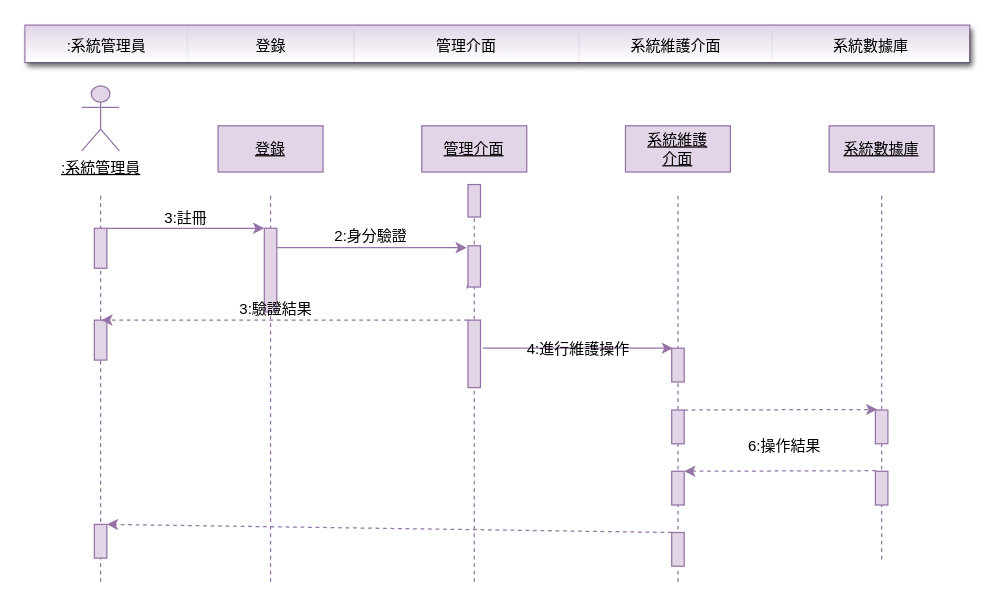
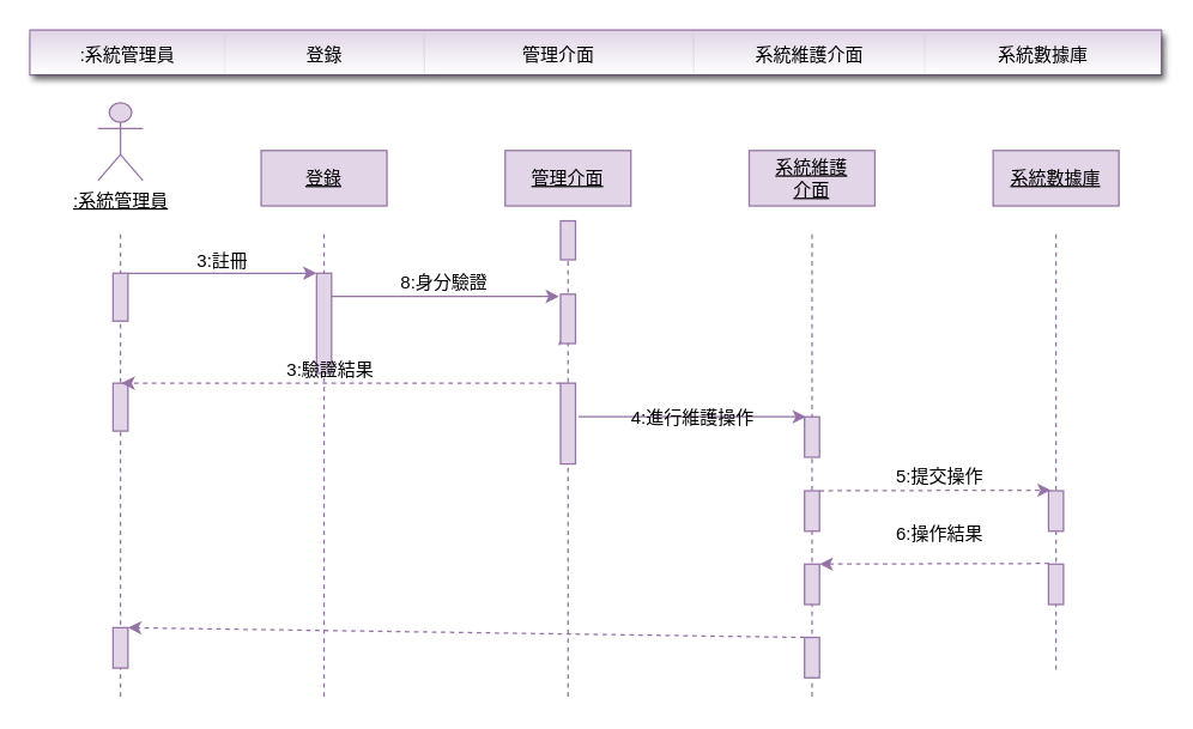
  <mxCell id="0" />
  <mxCell id="1" parent="0" />
  <mxCell id="2" value="" style="line;strokeWidth=1;direction=south;html=1;strokeColor=#9673a6;fillColor=#e1d5e7;dashed=1;labelBackgroundColor=none;" parent="1" vertex="1"><mxGeometry x="700" y="156" width="10" height="291" as="geometry" /></mxCell>
  <mxCell id="3" value="&lt;u&gt;:系統管理員&lt;/u&gt;" style="shape=umlActor;verticalLabelPosition=bottom;verticalAlign=top;html=1;strokeColor=#9673a6;fillColor=#e1d5e7;labelBackgroundColor=none;" parent="1" vertex="1"><mxGeometry x="65" y="68" width="30" height="52" as="geometry" /></mxCell>
  <mxCell id="4" value="&lt;u&gt;登錄&lt;/u&gt;" style="rounded=0;whiteSpace=wrap;html=1;strokeColor=#9673a6;fillColor=#e1d5e7;labelBackgroundColor=none;" parent="1" vertex="1"><mxGeometry x="174" y="100" width="84" height="37" as="geometry" /></mxCell>
  <mxCell id="5" value="&lt;u&gt;系統維護&lt;br&gt;介面&lt;/u&gt;" style="rounded=0;whiteSpace=wrap;html=1;strokeColor=#9673a6;fillColor=#e1d5e7;labelBackgroundColor=none;" parent="1" vertex="1"><mxGeometry x="500" y="100" width="84" height="37" as="geometry" /></mxCell>
  <mxCell id="6" value="&lt;u&gt;管理介面&lt;/u&gt;" style="rounded=0;whiteSpace=wrap;html=1;strokeColor=#9673a6;fillColor=#e1d5e7;labelBackgroundColor=none;" parent="1" vertex="1"><mxGeometry x="337" y="100" width="84" height="37" as="geometry" /></mxCell>
  <mxCell id="7" value="" style="line;strokeWidth=1;direction=south;html=1;strokeColor=#9673a6;fillColor=#e1d5e7;dashed=1;labelBackgroundColor=none;" parent="1" vertex="1"><mxGeometry x="75" y="156" width="10" height="309" as="geometry" /></mxCell>
  <mxCell id="8" value="" style="line;strokeWidth=1;direction=south;html=1;strokeColor=#9673a6;fillColor=#e1d5e7;dashed=1;labelBackgroundColor=none;" parent="1" vertex="1"><mxGeometry x="374" y="156" width="10" height="309" as="geometry" /></mxCell>
  <mxCell id="9" value="" style="line;strokeWidth=1;direction=south;html=1;strokeColor=#9673a6;fillColor=#e1d5e7;dashed=1;labelBackgroundColor=none;" parent="1" vertex="1"><mxGeometry x="211" y="156" width="10" height="309" as="geometry" /></mxCell>
  <mxCell id="10" value="" style="line;strokeWidth=1;direction=south;html=1;strokeColor=#9673a6;fillColor=#e1d5e7;dashed=1;labelBackgroundColor=none;" parent="1" vertex="1"><mxGeometry x="537" y="156" width="10" height="309" as="geometry" /></mxCell>
  <mxCell id="11" value="" style="edgeStyle=orthogonalEdgeStyle;rounded=0;orthogonalLoop=1;jettySize=auto;html=1;curved=0;strokeColor=#9673a6;labelBackgroundColor=none;fontColor=default;fillColor=#e1d5e7;" parent="1" edge="1"><mxGeometry relative="1" as="geometry"><mxPoint x="85" y="182" as="sourcePoint" /><mxPoint x="211" y="182" as="targetPoint" /></mxGeometry></mxCell>
  <mxCell id="12" value="" style="html=1;points=[[0,0,0,0,5],[0,1,0,0,-5],[1,0,0,0,5],[1,1,0,0,-5]];perimeter=orthogonalPerimeter;outlineConnect=0;targetShapes=umlLifeline;portConstraint=eastwest;newEdgeStyle={&quot;curved&quot;:0,&quot;rounded&quot;:0};strokeColor=#9673a6;fillColor=#e1d5e7;labelBackgroundColor=none;" parent="1" vertex="1"><mxGeometry x="75" y="182" width="10" height="32" as="geometry" /></mxCell>
  <mxCell id="13" value="" style="html=1;points=[[0,0,0,0,5],[0,1,0,0,-5],[1,0,0,0,5],[1,1,0,0,-5]];perimeter=orthogonalPerimeter;outlineConnect=0;targetShapes=umlLifeline;portConstraint=eastwest;newEdgeStyle={&quot;curved&quot;:0,&quot;rounded&quot;:0};strokeColor=#9673a6;fillColor=#e1d5e7;labelBackgroundColor=none;" parent="1" vertex="1"><mxGeometry x="211" y="182" width="10" height="67" as="geometry" /></mxCell>
  <mxCell id="14" value="3:註冊" style="text;html=1;align=center;verticalAlign=middle;resizable=0;points=[];autosize=1;labelBackgroundColor=none;" parent="1" vertex="1"><mxGeometry x="122" y="161" width="52" height="26" as="geometry" /></mxCell>
  <mxCell id="15" value="" style="edgeStyle=orthogonalEdgeStyle;rounded=0;orthogonalLoop=1;jettySize=auto;html=1;curved=0;strokeColor=#9673a6;labelBackgroundColor=none;fontColor=default;fillColor=#e1d5e7;" parent="1" edge="1"><mxGeometry relative="1" as="geometry"><mxPoint x="221" y="197.5" as="sourcePoint" /><mxPoint x="373" y="197.5" as="targetPoint" /></mxGeometry></mxCell>
- <mxCell id="16" value="2:身分驗證" style="text;html=1;align=center;verticalAlign=middle;resizable=0;points=[];autosize=1;labelBackgroundColor=none;" parent="1" vertex="1"><mxGeometry x="258" y="176" width="76" height="26" as="geometry" /></mxCell>
+ <mxCell id="16" value="8:身分驗證" style="text;html=1;align=center;verticalAlign=middle;resizable=0;points=[];autosize=1;labelBackgroundColor=none;" parent="1" vertex="1"><mxGeometry x="258" y="176" width="76" height="26" as="geometry" /></mxCell>
  <mxCell id="17" value="" style="edgeStyle=orthogonalEdgeStyle;rounded=0;orthogonalLoop=1;jettySize=auto;html=1;curved=0;strokeColor=#9673a6;labelBackgroundColor=none;fontColor=default;fillColor=#e1d5e7;" parent="1" edge="1"><mxGeometry relative="1" as="geometry"><mxPoint x="386" y="278" as="sourcePoint" /><mxPoint x="538" y="278" as="targetPoint" /></mxGeometry></mxCell>
  <mxCell id="18" value="4:進行維護操作" style="text;html=1;align=center;verticalAlign=middle;resizable=0;points=[];autosize=1;labelBackgroundColor=none;" parent="1" vertex="1"><mxGeometry x="412" y="265.5" width="100" height="26" as="geometry" /></mxCell>
  <mxCell id="19" value="" style="html=1;points=[[0,0,0,0,5],[0,1,0,0,-5],[1,0,0,0,5],[1,1,0,0,-5]];perimeter=orthogonalPerimeter;outlineConnect=0;targetShapes=umlLifeline;portConstraint=eastwest;newEdgeStyle={&quot;curved&quot;:0,&quot;rounded&quot;:0};strokeColor=#9673a6;fillColor=#e1d5e7;labelBackgroundColor=none;" parent="1" vertex="1"><mxGeometry x="537" y="327.44" width="10" height="27" as="geometry" /></mxCell>
  <mxCell id="20" value="" style="rounded=0;orthogonalLoop=1;jettySize=auto;html=1;strokeColor=#9673a6;labelBackgroundColor=none;fontColor=default;entryX=0.763;entryY=0.14;entryDx=0;entryDy=0;entryPerimeter=0;dashed=1;fillColor=#e1d5e7;" parent="1" source="37" edge="1"><mxGeometry relative="1" as="geometry"><mxPoint x="377.4" y="420.35" as="sourcePoint" /><mxPoint x="85" y="418.944" as="targetPoint" /></mxGeometry></mxCell>
  <mxCell id="21" value="" style="html=1;points=[[0,0,0,0,5],[0,1,0,0,-5],[1,0,0,0,5],[1,1,0,0,-5]];perimeter=orthogonalPerimeter;outlineConnect=0;targetShapes=umlLifeline;portConstraint=eastwest;newEdgeStyle={&quot;curved&quot;:0,&quot;rounded&quot;:0};strokeColor=#9673a6;fillColor=#e1d5e7;labelBackgroundColor=none;" parent="1" vertex="1"><mxGeometry x="700" y="327.44" width="10" height="27" as="geometry" /></mxCell>
+ <mxCell id="22" value="5:提交操作" style="text;html=1;align=center;verticalAlign=middle;resizable=0;points=[];autosize=1;labelBackgroundColor=none;" parent="1" vertex="1"><mxGeometry x="589" y="305" width="76" height="26" as="geometry" /></mxCell>
  <mxCell id="23" value="" style="shape=table;startSize=0;container=1;collapsible=0;childLayout=tableLayout;fontSize=16;strokeColor=#9673a6;fillColor=default;swimlaneFillColor=#B5739D;gradientDirection=south;rounded=1;gradientColor=#FFFFFF;swimlaneLine=1;shadow=1;strokeWidth=2;" parent="1" vertex="1"><mxGeometry x="20" y="20" width="755" height="29" as="geometry" /></mxCell>
  <mxCell id="24" style="shape=tableRow;horizontal=0;startSize=0;swimlaneHead=0;swimlaneBody=0;strokeColor=#9673a6;top=0;left=0;bottom=0;right=0;collapsible=0;dropTarget=0;fillColor=#e1d5e7;points=[[0,0.5],[1,0.5]];portConstraint=eastwest;fontSize=16;swimlaneFillColor=#B5739D;swimlaneLine=1;shadow=1;strokeWidth=2;" parent="23" vertex="1"><mxGeometry width="755" height="29" as="geometry" /></mxCell>
  <mxCell id="25" value="&lt;font style=&quot;font-size: 12px;&quot;&gt;:系統管理員&lt;/font&gt;" style="shape=partialRectangle;html=1;whiteSpace=wrap;connectable=0;strokeColor=#9673a6;overflow=hidden;fillColor=#e1d5e7;top=0;left=0;bottom=0;right=0;pointerEvents=1;fontSize=16;gradientColor=#FFFFFF;swimlaneFillColor=#B5739D;swimlaneLine=1;shadow=1;strokeWidth=2;" parent="24" vertex="1"><mxGeometry width="130" height="29" as="geometry"><mxRectangle width="130" height="29" as="alternateBounds" /></mxGeometry></mxCell>
  <mxCell id="26" value="&lt;font style=&quot;font-size: 12px;&quot;&gt;登錄&lt;/font&gt;" style="shape=partialRectangle;html=1;whiteSpace=wrap;connectable=0;strokeColor=#9673a6;overflow=hidden;fillColor=#e1d5e7;top=0;left=0;bottom=0;right=0;pointerEvents=1;fontSize=16;gradientColor=#FFFFFF;swimlaneFillColor=#B5739D;swimlaneLine=1;shadow=1;strokeWidth=2;" parent="24" vertex="1"><mxGeometry x="130" width="133" height="29" as="geometry"><mxRectangle width="133" height="29" as="alternateBounds" /></mxGeometry></mxCell>
  <mxCell id="27" value="&lt;font style=&quot;font-size: 12px;&quot;&gt;管理介面&lt;/font&gt;" style="shape=partialRectangle;html=1;whiteSpace=wrap;connectable=0;strokeColor=#9673a6;overflow=hidden;fillColor=#e1d5e7;top=0;left=0;bottom=0;right=0;pointerEvents=1;fontSize=16;gradientColor=#FFFFFF;swimlaneFillColor=#B5739D;swimlaneLine=1;shadow=1;strokeWidth=2;" parent="24" vertex="1"><mxGeometry x="263" width="180" height="29" as="geometry"><mxRectangle width="180" height="29" as="alternateBounds" /></mxGeometry></mxCell>
  <mxCell id="28" value="&lt;span style=&quot;font-size: 12px;&quot;&gt;系統維護介面&lt;/span&gt;" style="shape=partialRectangle;html=1;whiteSpace=wrap;connectable=0;strokeColor=#9673a6;overflow=hidden;fillColor=#e1d5e7;top=0;left=0;bottom=0;right=0;pointerEvents=1;fontSize=16;shadow=1;gradientColor=#FFFFFF;swimlaneFillColor=#B5739D;swimlaneLine=1;strokeWidth=2;" parent="24" vertex="1"><mxGeometry x="443" width="155" height="29" as="geometry"><mxRectangle width="155" height="29" as="alternateBounds" /></mxGeometry></mxCell>
  <mxCell id="29" value="&lt;font style=&quot;font-size: 12px;&quot;&gt;系統數據庫&lt;/font&gt;" style="shape=partialRectangle;html=1;whiteSpace=wrap;connectable=0;strokeColor=#9673a6;overflow=hidden;fillColor=#e1d5e7;top=0;left=0;bottom=0;right=0;pointerEvents=1;fontSize=16;shadow=1;gradientColor=#FFFFFF;swimlaneFillColor=#B5739D;swimlaneLine=1;strokeWidth=2;" parent="24" vertex="1"><mxGeometry x="598" width="157" height="29" as="geometry"><mxRectangle width="157" height="29" as="alternateBounds" /></mxGeometry></mxCell>
  <mxCell id="30" value="&lt;u&gt;系統數據庫&lt;/u&gt;" style="rounded=0;whiteSpace=wrap;html=1;strokeColor=#9673a6;fillColor=#e1d5e7;labelBackgroundColor=none;" parent="1" vertex="1"><mxGeometry x="663" y="100" width="84" height="37" as="geometry" /></mxCell>
  <mxCell id="31" value="3:驗證結果" style="text;html=1;align=center;verticalAlign=middle;resizable=0;points=[];autosize=1;labelBackgroundColor=none;" parent="1" vertex="1"><mxGeometry x="182" y="234" width="76" height="26" as="geometry" /></mxCell>
  <mxCell id="32" value="" style="rounded=0;orthogonalLoop=1;jettySize=auto;html=1;strokeColor=#9673a6;dashed=1;labelBackgroundColor=none;fontColor=default;entryX=1.043;entryY=0.011;entryDx=0;entryDy=0;entryPerimeter=0;fillColor=#e1d5e7;" parent="1" edge="1"><mxGeometry relative="1" as="geometry"><mxPoint x="547" y="327.44" as="sourcePoint" /><mxPoint x="701.5" y="326.997" as="targetPoint" /></mxGeometry></mxCell>
  <mxCell id="33" value="" style="html=1;points=[[0,0,0,0,5],[0,1,0,0,-5],[1,0,0,0,5],[1,1,0,0,-5]];perimeter=orthogonalPerimeter;outlineConnect=0;targetShapes=umlLifeline;portConstraint=eastwest;newEdgeStyle={&quot;curved&quot;:0,&quot;rounded&quot;:0};strokeColor=#9673a6;fillColor=#e1d5e7;labelBackgroundColor=none;" parent="1" vertex="1"><mxGeometry x="537" y="376.44" width="10" height="27" as="geometry" /></mxCell>
  <mxCell id="34" value="" style="html=1;points=[[0,0,0,0,5],[0,1,0,0,-5],[1,0,0,0,5],[1,1,0,0,-5]];perimeter=orthogonalPerimeter;outlineConnect=0;targetShapes=umlLifeline;portConstraint=eastwest;newEdgeStyle={&quot;curved&quot;:0,&quot;rounded&quot;:0};strokeColor=#9673a6;fillColor=#e1d5e7;labelBackgroundColor=none;" parent="1" vertex="1"><mxGeometry x="700" y="376.44" width="10" height="27" as="geometry" /></mxCell>
  <mxCell id="35" value="6:操作結果" style="text;html=1;align=center;verticalAlign=middle;resizable=0;points=[];autosize=1;labelBackgroundColor=none;" parent="1" vertex="1"><mxGeometry x="589" y="344.44" width="76" height="26" as="geometry" /></mxCell>
  <mxCell id="36" value="" style="rounded=0;orthogonalLoop=1;jettySize=auto;html=1;strokeColor=#9673a6;dashed=1;labelBackgroundColor=none;fontColor=default;entryX=1.043;entryY=0.011;entryDx=0;entryDy=0;entryPerimeter=0;startArrow=classic;startFill=1;endArrow=none;endFill=0;fillColor=#e1d5e7;" parent="1" edge="1"><mxGeometry relative="1" as="geometry"><mxPoint x="547" y="376.44" as="sourcePoint" /><mxPoint x="701.5" y="375.997" as="targetPoint" /></mxGeometry></mxCell>
  <mxCell id="37" value="" style="html=1;points=[[0,0,0,0,5],[0,1,0,0,-5],[1,0,0,0,5],[1,1,0,0,-5]];perimeter=orthogonalPerimeter;outlineConnect=0;targetShapes=umlLifeline;portConstraint=eastwest;newEdgeStyle={&quot;curved&quot;:0,&quot;rounded&quot;:0};strokeColor=#9673a6;fillColor=#e1d5e7;labelBackgroundColor=none;" parent="1" vertex="1"><mxGeometry x="537" y="425.44" width="10" height="27" as="geometry" /></mxCell>
  <mxCell id="38" value="" style="html=1;points=[[0,0,0,0,5],[0,1,0,0,-5],[1,0,0,0,5],[1,1,0,0,-5]];perimeter=orthogonalPerimeter;outlineConnect=0;targetShapes=umlLifeline;portConstraint=eastwest;newEdgeStyle={&quot;curved&quot;:0,&quot;rounded&quot;:0};strokeColor=#9673a6;fillColor=#e1d5e7;labelBackgroundColor=none;" parent="1" vertex="1"><mxGeometry x="75" y="418.94" width="10" height="27" as="geometry" /></mxCell>
  <mxCell id="39" value="" style="html=1;points=[[0,0,0,0,5],[0,1,0,0,-5],[1,0,0,0,5],[1,1,0,0,-5]];perimeter=orthogonalPerimeter;outlineConnect=0;targetShapes=umlLifeline;portConstraint=eastwest;newEdgeStyle={&quot;curved&quot;:0,&quot;rounded&quot;:0};strokeColor=#9673a6;fillColor=#e1d5e7;labelBackgroundColor=none;" parent="1" vertex="1"><mxGeometry x="374" y="147" width="10" height="26" as="geometry" /></mxCell>
  <mxCell id="40" value="" style="rounded=0;orthogonalLoop=1;jettySize=auto;html=1;strokeColor=#9673a6;labelBackgroundColor=none;fontColor=default;entryX=0.763;entryY=0.14;entryDx=0;entryDy=0;entryPerimeter=0;dashed=1;fillColor=#e1d5e7;" parent="1" target="41" edge="1"><mxGeometry relative="1" as="geometry"><mxPoint x="373" y="230.2" as="sourcePoint" /><mxPoint x="80.6" y="228.794" as="targetPoint" /></mxGeometry></mxCell>
  <mxCell id="41" value="" style="html=1;points=[[0,0,0,0,5],[0,1,0,0,-5],[1,0,0,0,5],[1,1,0,0,-5]];perimeter=orthogonalPerimeter;outlineConnect=0;targetShapes=umlLifeline;portConstraint=eastwest;newEdgeStyle={&quot;curved&quot;:0,&quot;rounded&quot;:0};strokeColor=#9673a6;fillColor=#e1d5e7;labelBackgroundColor=none;" parent="1" vertex="1"><mxGeometry x="374" y="196" width="10" height="33" as="geometry" /></mxCell>
  <mxCell id="42" value="" style="html=1;points=[[0,0,0,0,5],[0,1,0,0,-5],[1,0,0,0,5],[1,1,0,0,-5]];perimeter=orthogonalPerimeter;outlineConnect=0;targetShapes=umlLifeline;portConstraint=eastwest;newEdgeStyle={&quot;curved&quot;:0,&quot;rounded&quot;:0};strokeColor=#9673a6;fillColor=#e1d5e7;labelBackgroundColor=none;" parent="1" vertex="1"><mxGeometry x="374" y="255.5" width="10" height="54" as="geometry" /></mxCell>
  <mxCell id="43" value="" style="html=1;points=[[0,0,0,0,5],[0,1,0,0,-5],[1,0,0,0,5],[1,1,0,0,-5]];perimeter=orthogonalPerimeter;outlineConnect=0;targetShapes=umlLifeline;portConstraint=eastwest;newEdgeStyle={&quot;curved&quot;:0,&quot;rounded&quot;:0};strokeColor=#9673a6;fillColor=#e1d5e7;labelBackgroundColor=none;" parent="1" vertex="1"><mxGeometry x="75" y="255.5" width="10" height="32" as="geometry" /></mxCell>
  <mxCell id="44" value="" style="html=1;points=[[0,0,0,0,5],[0,1,0,0,-5],[1,0,0,0,5],[1,1,0,0,-5]];perimeter=orthogonalPerimeter;outlineConnect=0;targetShapes=umlLifeline;portConstraint=eastwest;newEdgeStyle={&quot;curved&quot;:0,&quot;rounded&quot;:0};strokeColor=#9673a6;fillColor=#e1d5e7;labelBackgroundColor=none;" parent="1" vertex="1"><mxGeometry x="537" y="278" width="10" height="27" as="geometry" /></mxCell>
  <mxCell id="45" value="" style="rounded=0;orthogonalLoop=1;jettySize=auto;html=1;strokeColor=#9673a6;labelBackgroundColor=none;fontColor=default;entryX=0.763;entryY=0.14;entryDx=0;entryDy=0;entryPerimeter=0;dashed=1;fillColor=#e1d5e7;" parent="1" edge="1"><mxGeometry relative="1" as="geometry"><mxPoint x="374" y="255.504" as="sourcePoint" /><mxPoint x="80.6" y="255.504" as="targetPoint" /></mxGeometry></mxCell>
